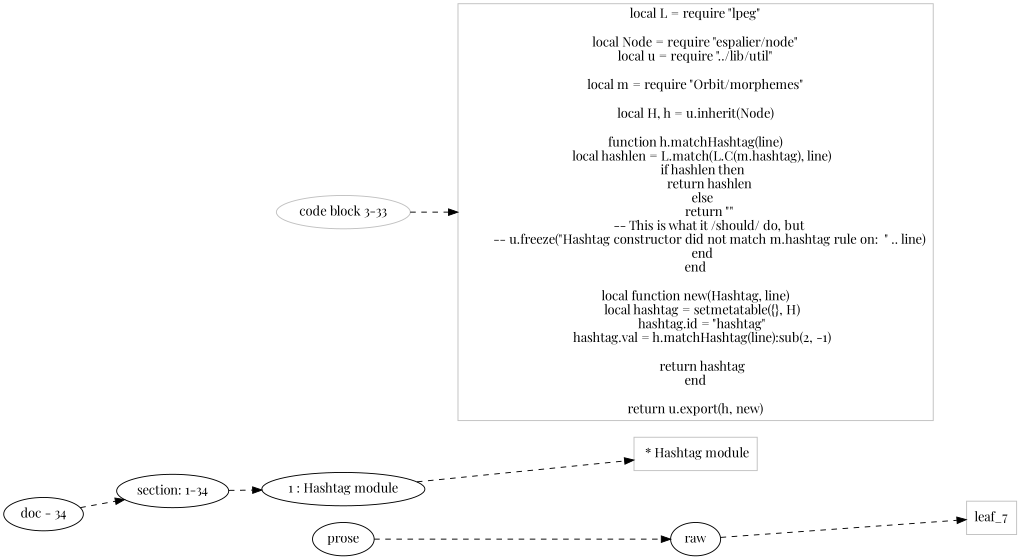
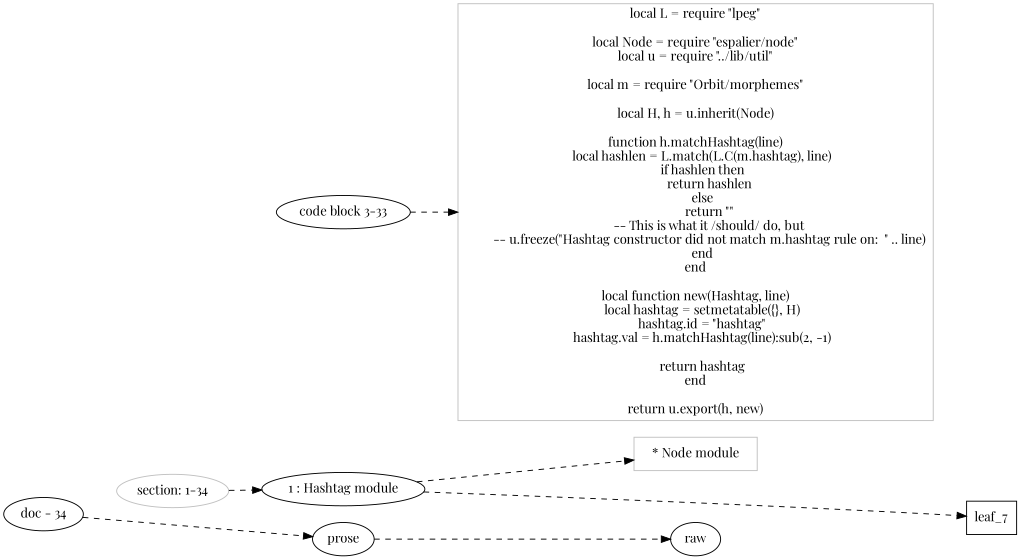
  digraph {
    fontname="Playfair Display"
    rankdir=LR
    node [fontname="Playfair Display"]
    edge [fontname="Playfair Display" style=dashed]
-   n1 [label="section: 1-34"]
+   n1 [label="section: 1-34" color=Gray]
    n2 [label="1 : Hashtag module"]
    n3 [label=prose]
-   n4 [label="code block 3-33" color=Gray]
+   n4 [label="code block 3-33"]
    n5 [label=raw]
-   n6 [color=Gray label=" * Hashtag module" shape=rectangle]
+   n6 [color=Gray label="* Node module" shape=rectangle]
    n7 [color=Gray label="local L = require \"lpeg\"\n\nlocal Node = require \"espalier/node\"\nlocal u = require \"../lib/util\"\n\nlocal m = require \"Orbit/morphemes\"\n\nlocal H, h = u.inherit(Node)\n\nfunction h.matchHashtag(line)\n    local hashlen = L.match(L.C(m.hashtag), line)\n    if hashlen then\n        return hashlen\n    else\n        return \"\"\n        -- This is what it /should/ do, but\n        -- u.freeze(\"Hashtag constructor did not match m.hashtag rule on:  \" .. line)\n    end\nend\n\nlocal function new(Hashtag, line)\n    local hashtag = setmetatable({}, H)\n    hashtag.id = \"hashtag\"\n    hashtag.val = h.matchHashtag(line):sub(2, -1)\n\n    return hashtag\nend\n\nreturn u.export(h, new)" shape=rectangle]
-   leaf_7 [color=Gray shape=rectangle]
+   leaf_7 [color=black shape=rectangle]
    n9 [label="doc - 34"]
    subgraph sub_1 {
      rank=same
      n1
    }
    subgraph sub_2 {
      rank=same
      n2
      n3
      n4
    }
    subgraph sub_3 {
      rank=same
      n5
    }
    n1 -> n2
    n2 -> n6
    n3 -> n5
    n4 -> n7
-   n5 -> leaf_7
-   n9 -> n1
+   n2 -> leaf_7
+   n9 -> n3
  }
